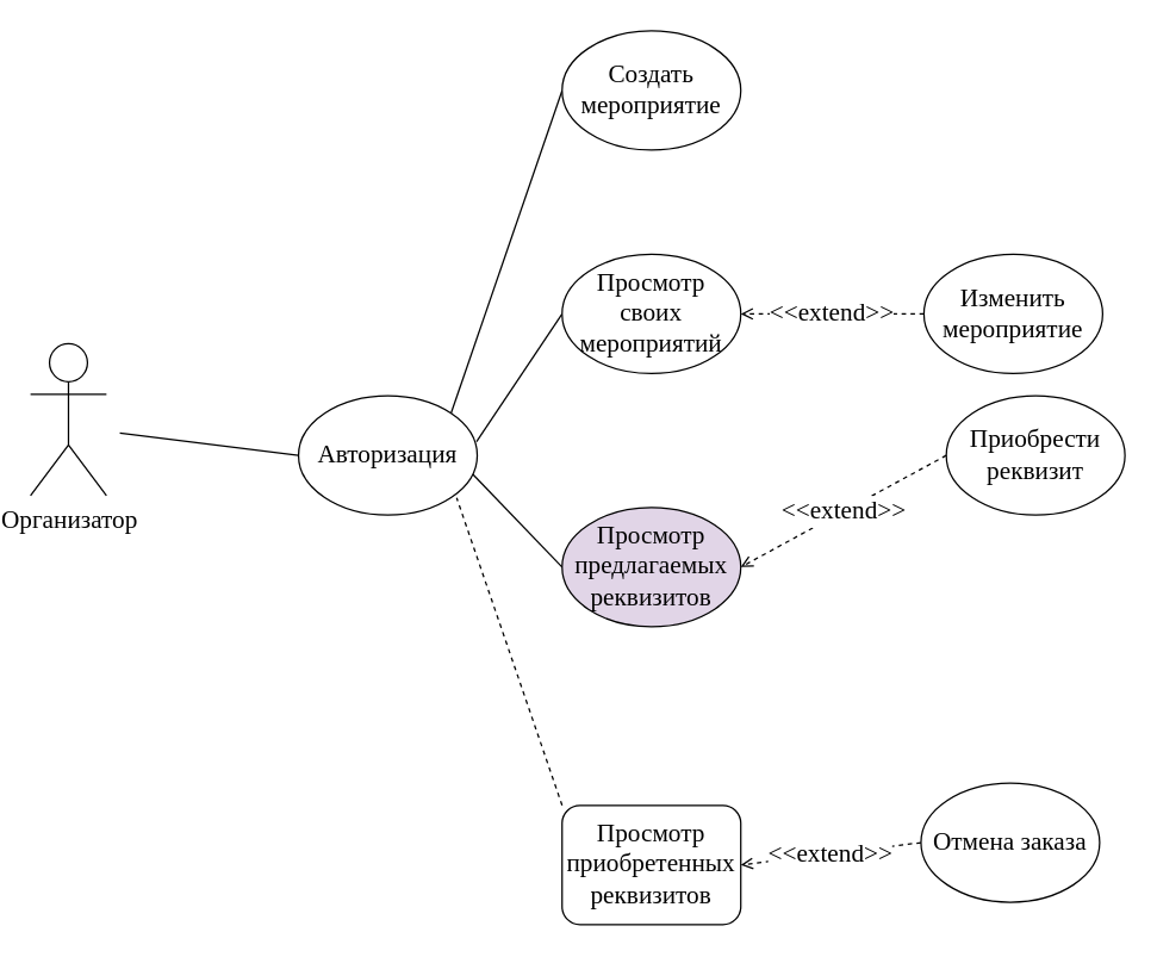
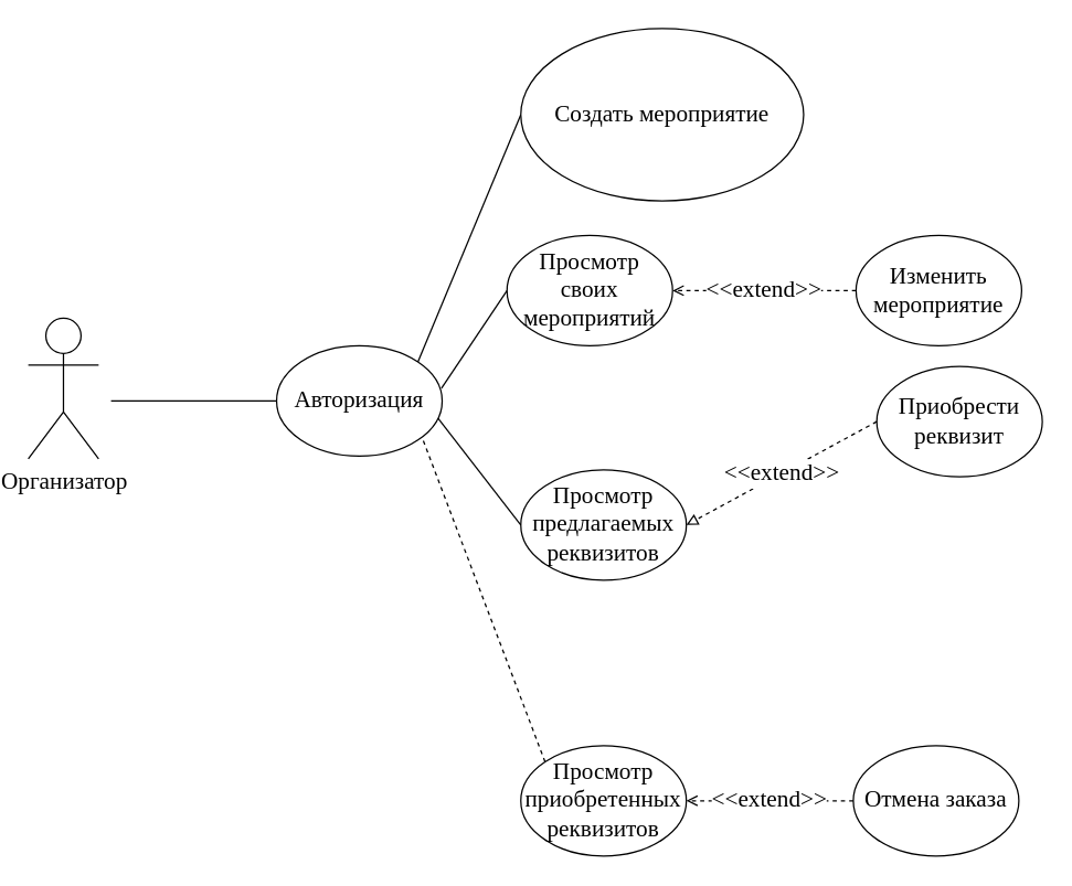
  <mxCell id="0" />
  <mxCell id="1" parent="0" />
  <mxCell id="2" value="Организатор" style="shape=umlActor;verticalLabelPosition=bottom;verticalAlign=top;html=1;outlineConnect=0;fontFamily=Times New Roman;fontSize=17;" parent="1" vertex="1"><mxGeometry x="20" y="230" width="51" height="102" as="geometry" /></mxCell>
  <mxCell id="3" style="edgeStyle=none;rounded=0;orthogonalLoop=1;jettySize=auto;html=1;exitX=0;exitY=0.5;exitDx=0;exitDy=0;endArrow=none;endFill=0;entryX=1;entryY=0;entryDx=0;entryDy=0;fontFamily=Times New Roman;fontSize=17;" parent="1" source="4" target="18" edge="1"><mxGeometry relative="1" as="geometry"><mxPoint x="370" y="480" as="targetPoint" /></mxGeometry></mxCell>
- <mxCell id="4" value="Создать мероприятие" style="ellipse;whiteSpace=wrap;html=1;fontFamily=Times New Roman;fontSize=17;" parent="1" vertex="1"><mxGeometry x="377" y="20" width="120" height="80" as="geometry" /></mxCell>
+ <mxCell id="4" value="Создать мероприятие" style="ellipse;whiteSpace=wrap;html=1;fontFamily=Times New Roman;fontSize=17;" parent="1" vertex="1"><mxGeometry x="377" y="20" width="205" height="125" as="geometry" /></mxCell>
  <mxCell id="5" style="edgeStyle=none;rounded=0;orthogonalLoop=1;jettySize=auto;html=1;exitX=0;exitY=0.5;exitDx=0;exitDy=0;endArrow=none;endFill=0;entryX=0.996;entryY=0.385;entryDx=0;entryDy=0;entryPerimeter=0;fontFamily=Times New Roman;fontSize=17;" parent="1" source="6" target="18" edge="1"><mxGeometry relative="1" as="geometry"><mxPoint x="370" y="490" as="targetPoint" /></mxGeometry></mxCell>
- <mxCell id="6" value="Просмотр своих мероприятий" style="ellipse;whiteSpace=wrap;html=1;fontFamily=Times New Roman;fontSize=17;" parent="1" vertex="1"><mxGeometry x="377" y="170" width="120" height="80" as="geometry" /></mxCell>
+ <mxCell id="6" value="Просмотр своих мероприятий" style="ellipse;whiteSpace=wrap;html=1;fontFamily=Times New Roman;fontSize=17;" parent="1" vertex="1"><mxGeometry x="367" y="170" width="120" height="80" as="geometry" /></mxCell>
  <mxCell id="7" value="&lt;span style=&quot;color: rgb(0, 0, 0); font-size: 17px; font-style: normal; font-weight: 400; letter-spacing: normal; text-align: center; text-indent: 0px; text-transform: none; word-spacing: 0px; background-color: rgb(255, 255, 255); display: inline; float: none;&quot;&gt;&amp;lt;&amp;lt;extend&amp;gt;&amp;gt;&lt;/span&gt;" style="edgeStyle=none;rounded=0;orthogonalLoop=1;jettySize=auto;html=1;exitX=0;exitY=0.5;exitDx=0;exitDy=0;entryX=1;entryY=0.5;entryDx=0;entryDy=0;dashed=1;endArrow=open;endFill=0;fontFamily=Times New Roman;fontSize=17;" parent="1" source="8" target="6" edge="1"><mxGeometry relative="1" as="geometry" /></mxCell>
  <mxCell id="8" value="Изменить мероприятие" style="ellipse;whiteSpace=wrap;html=1;fontFamily=Times New Roman;fontSize=17;" parent="1" vertex="1"><mxGeometry x="620" y="170" width="120" height="80" as="geometry" /></mxCell>
- <mxCell id="9" value="Просмотр предлагаемых реквизитов" style="ellipse;whiteSpace=wrap;html=1;fontFamily=Times New Roman;fontSize=17;fillColor=#e1d5e7;" parent="1" vertex="1"><mxGeometry x="377" y="340" width="120" height="80" as="geometry" /></mxCell>
+ <mxCell id="9" value="Просмотр предлагаемых реквизитов" style="ellipse;whiteSpace=wrap;html=1;fontFamily=Times New Roman;fontSize=17;" parent="1" vertex="1"><mxGeometry x="377" y="340" width="120" height="80" as="geometry" /></mxCell>
  <mxCell id="10" style="edgeStyle=none;rounded=0;orthogonalLoop=1;jettySize=auto;html=1;exitX=0;exitY=0.5;exitDx=0;exitDy=0;endArrow=none;endFill=0;entryX=0.974;entryY=0.656;entryDx=0;entryDy=0;entryPerimeter=0;fontFamily=Times New Roman;fontSize=17;" parent="1" source="9" target="18" edge="1"><mxGeometry relative="1" as="geometry"><mxPoint x="360" y="490" as="targetPoint" /><mxPoint x="530" y="610" as="sourcePoint" /></mxGeometry></mxCell>
  <mxCell id="11" value="Приобрести реквизит" style="ellipse;whiteSpace=wrap;html=1;fontFamily=Times New Roman;fontSize=17;" parent="1" vertex="1"><mxGeometry x="635" y="265" width="120" height="80" as="geometry" /></mxCell>
- <mxCell id="12" value="&lt;span style=&quot;color: rgb(0, 0, 0); font-size: 17px; font-style: normal; font-weight: 400; letter-spacing: normal; text-align: center; text-indent: 0px; text-transform: none; word-spacing: 0px; background-color: rgb(255, 255, 255); display: inline; float: none;&quot;&gt;&amp;lt;&amp;lt;extend&amp;gt;&amp;gt;&lt;/span&gt;" style="edgeStyle=none;rounded=0;orthogonalLoop=1;jettySize=auto;html=1;exitX=0;exitY=0.5;exitDx=0;exitDy=0;entryX=1;entryY=0.5;entryDx=0;entryDy=0;dashed=1;endArrow=open;endFill=0;fontFamily=Times New Roman;fontSize=17;" parent="1" source="11" target="9" edge="1"><mxGeometry relative="1" as="geometry"><mxPoint x="970" y="680" as="sourcePoint" /><mxPoint x="652.426" y="688.284" as="targetPoint" /></mxGeometry></mxCell>
- <mxCell id="13" value="Просмотр приобретенных реквизитов" style="whiteSpace=wrap;html=1;fontFamily=Times New Roman;fontSize=17;rounded=1;" parent="1" vertex="1"><mxGeometry x="377" y="540" width="120" height="80" as="geometry" /></mxCell>
+ <mxCell id="12" value="&lt;span style=&quot;color: rgb(0, 0, 0); font-size: 17px; font-style: normal; font-weight: 400; letter-spacing: normal; text-align: center; text-indent: 0px; text-transform: none; word-spacing: 0px; background-color: rgb(255, 255, 255); display: inline; float: none;&quot;&gt;&amp;lt;&amp;lt;extend&amp;gt;&amp;gt;&lt;/span&gt;" style="edgeStyle=none;rounded=0;orthogonalLoop=1;jettySize=auto;html=1;exitX=0;exitY=0.5;exitDx=0;exitDy=0;entryX=1;entryY=0.5;entryDx=0;entryDy=0;dashed=1;endArrow=block;endFill=0;fontFamily=Times New Roman;fontSize=17;" parent="1" source="11" target="9" edge="1"><mxGeometry relative="1" as="geometry"><mxPoint x="970" y="680" as="sourcePoint" /><mxPoint x="652.426" y="688.284" as="targetPoint" /></mxGeometry></mxCell>
+ <mxCell id="13" value="Просмотр приобретенных реквизитов" style="ellipse;whiteSpace=wrap;html=1;fontFamily=Times New Roman;fontSize=17;" parent="1" vertex="1"><mxGeometry x="377" y="540" width="120" height="80" as="geometry" /></mxCell>
  <mxCell id="14" style="edgeStyle=none;rounded=0;orthogonalLoop=1;jettySize=auto;html=1;endArrow=none;endFill=0;entryX=0.885;entryY=0.856;entryDx=0;entryDy=0;exitX=0;exitY=0;exitDx=0;exitDy=0;fontFamily=Times New Roman;fontSize=17;entryPerimeter=0;dashed=1;" parent="1" source="13" target="18" edge="1"><mxGeometry relative="1" as="geometry"><mxPoint x="360" y="490" as="targetPoint" /><mxPoint x="-73" y="660" as="sourcePoint" /></mxGeometry></mxCell>
- <mxCell id="15" value="Отмена заказа" style="ellipse;whiteSpace=wrap;html=1;fontFamily=Times New Roman;fontSize=17;" parent="1" vertex="1"><mxGeometry x="618" y="525" width="120" height="80" as="geometry" /></mxCell>
+ <mxCell id="15" value="Отмена заказа" style="ellipse;whiteSpace=wrap;html=1;fontFamily=Times New Roman;fontSize=17;" parent="1" vertex="1"><mxGeometry x="618" y="540" width="120" height="80" as="geometry" /></mxCell>
  <mxCell id="16" value="&lt;span style=&quot;color: rgb(0, 0, 0); font-size: 17px; font-style: normal; font-weight: 400; letter-spacing: normal; text-align: center; text-indent: 0px; text-transform: none; word-spacing: 0px; background-color: rgb(255, 255, 255); display: inline; float: none;&quot;&gt;&amp;lt;&amp;lt;extend&amp;gt;&amp;gt;&lt;/span&gt;" style="edgeStyle=none;rounded=0;orthogonalLoop=1;jettySize=auto;html=1;exitX=0;exitY=0.5;exitDx=0;exitDy=0;entryX=1;entryY=0.5;entryDx=0;entryDy=0;dashed=1;endArrow=open;endFill=0;fontFamily=Times New Roman;fontSize=17;" parent="1" source="15" target="13" edge="1"><mxGeometry relative="1" as="geometry"><mxPoint x="980" y="999.52" as="sourcePoint" /><mxPoint x="660" y="999.52" as="targetPoint" /><mxPoint as="offset" /></mxGeometry></mxCell>
  <mxCell id="17" style="rounded=0;orthogonalLoop=1;jettySize=auto;html=1;exitX=0;exitY=0.5;exitDx=0;exitDy=0;endArrow=none;endFill=0;fontFamily=Times New Roman;fontSize=17;" parent="1" source="18" edge="1"><mxGeometry relative="1" as="geometry"><mxPoint x="80" y="290" as="targetPoint" /></mxGeometry></mxCell>
- <mxCell id="18" value="Авторизация" style="ellipse;whiteSpace=wrap;html=1;fontFamily=Times New Roman;fontSize=17;" parent="1" vertex="1"><mxGeometry x="200" y="265" width="120" height="80" as="geometry" /></mxCell>
+ <mxCell id="18" value="Авторизация" style="ellipse;whiteSpace=wrap;html=1;fontFamily=Times New Roman;fontSize=17;" parent="1" vertex="1"><mxGeometry y="250" width="120" height="80" as="geometry" x="200" /></mxCell>
